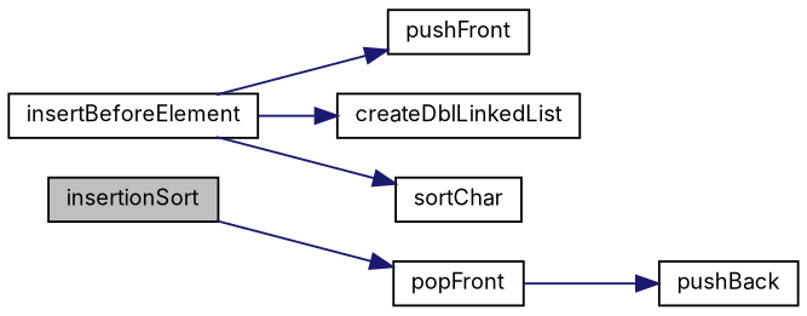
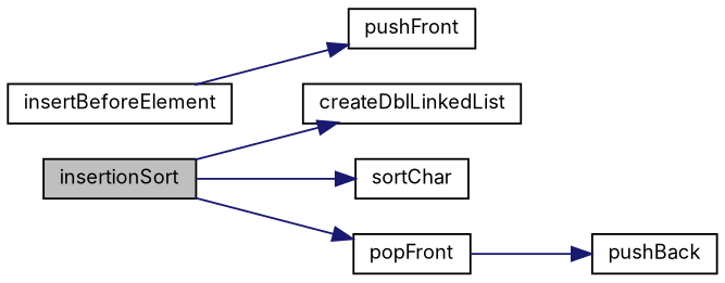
  digraph {
    fontname=Inter
    rankdir=LR
    node [color=black fillcolor=white fontname=Inter fontsize=10 shape=record style=filled]
    edge [color=midnightblue fontname=Inter fontsize=10 labelfontname=Helvetica labelfontsize=10 style=solid]
    n1 [fillcolor=grey75 fontcolor=black height=0.2 label=insertionSort width=0.4]
    n2 [height=0.2 label=createDblLinkedList width=0.4]
    n3 [height=0.2 label=popFront width=0.4]
    n4 [height=0.2 label=sortChar width=0.4]
    n5 [height=0.2 label=insertBeforeElement width=0.4]
    n6 [height=0.2 label=pushFront width=0.4]
    n7 [height=0.2 label=pushBack width=0.4]
-   n5 -> n2
+   n1 -> n2
    n1 -> n3
-   n5 -> n4
+   n1 -> n4
    n3 -> n7
    n5 -> n6
  }
